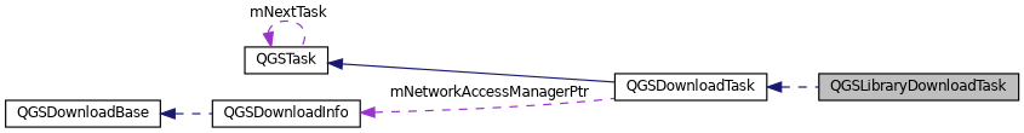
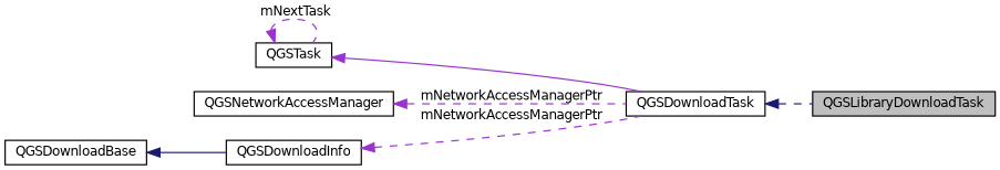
  digraph {
    rankdir=LR
    node [color=black fillcolor=white fontname=Helvetica fontsize=10 shape=record style=filled]
    edge [color=midnightblue dir=back fontname=Helvetica fontsize=10 labelfontname=Helvetica labelfontsize=10 style=dashed]
    n1 [fillcolor=grey75 fontcolor=black height=0.2 label=QGSLibraryDownloadTask width=0.4]
    n2 [height=0.2 label=QGSDownloadTask width=0.4]
    n3 [height=0.2 label=QGSTask width=0.4]
+   n4 [height=0.2 label=QGSNetworkAccessManager width=0.4]
    n5 [height=0.2 label=QGSDownloadInfo width=0.4]
    n6 [height=0.2 label=QGSDownloadBase width=0.4]
    n2 -> n1
-   n3 -> n2 [style=solid]
+   n3 -> n2 [color=darkorchid3 style=solid]
    n3 -> n3 [color=darkorchid3 label=" mNextTask"]
+   n4 -> n2 [color=darkorchid3 label=" mNetworkAccessManagerPtr"]
    n5 -> n2 [color=darkorchid3 label=" mNetworkAccessManagerPtr"]
-   n6 -> n5
+   n6 -> n5 [style=solid]
  }
